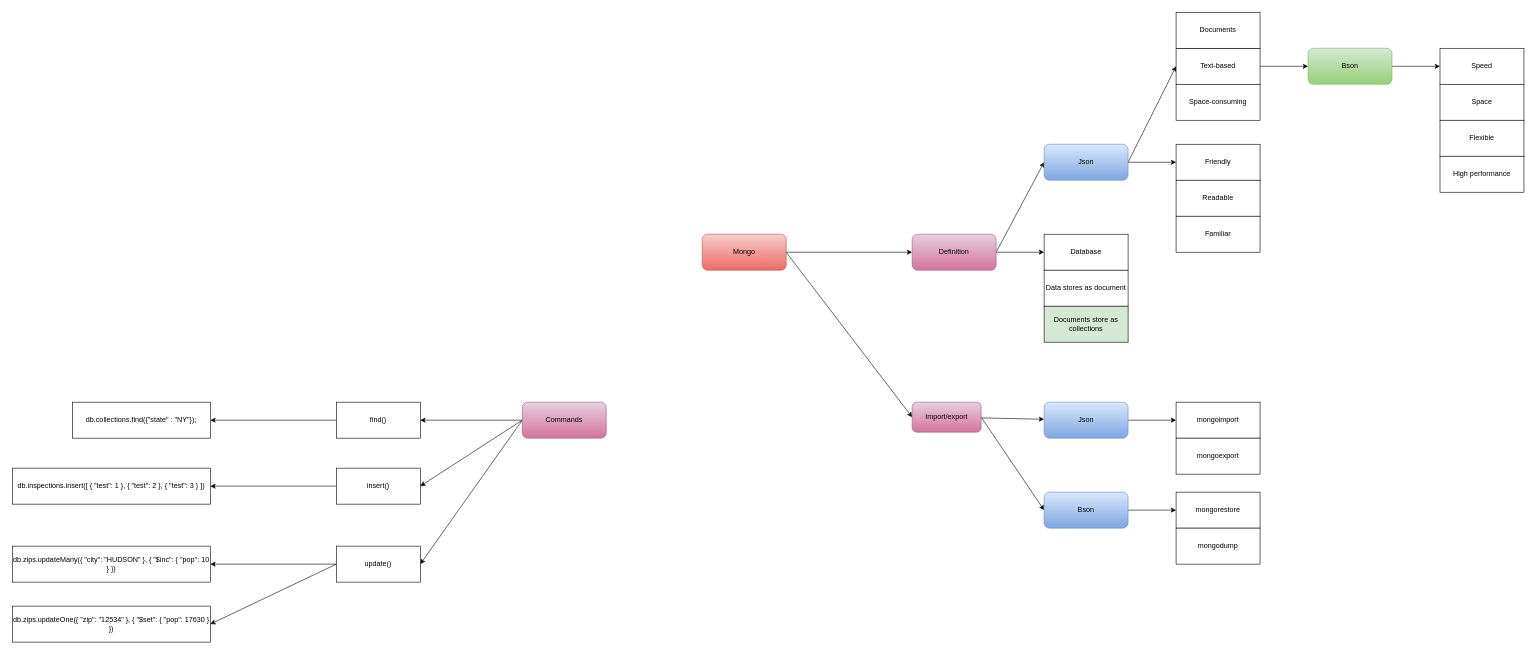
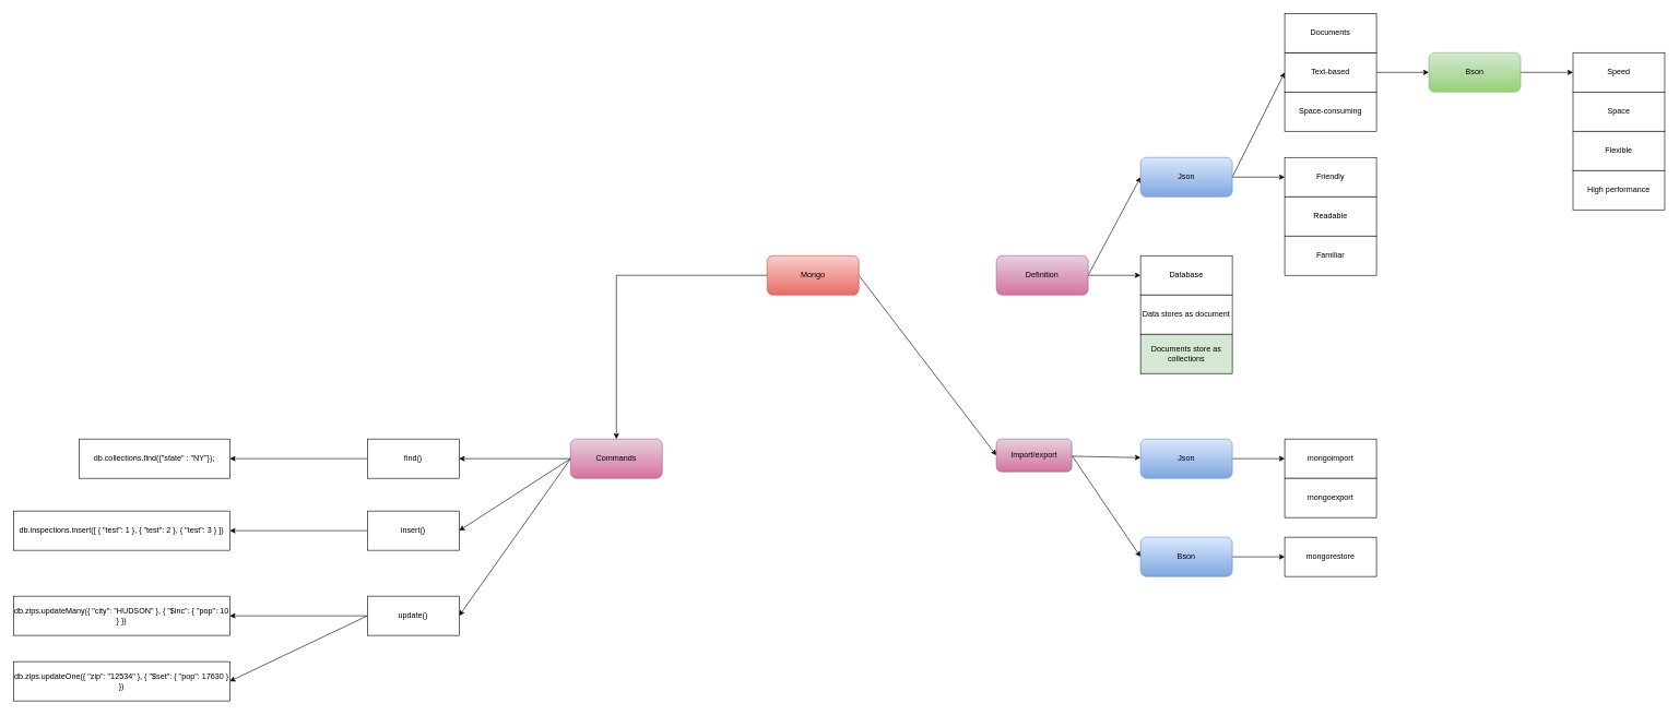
  <mxCell id="0" />
  <mxCell id="1" parent="0" />
- <mxCell id="2" value="" style="edgeStyle=orthogonalEdgeStyle;rounded=0;orthogonalLoop=1;jettySize=auto;html=1;" edge="1" parent="1" source="4" target="7"><mxGeometry relative="1" as="geometry" /></mxCell>
+ <mxCell id="2" value="" style="edgeStyle=orthogonalEdgeStyle;rounded=0;orthogonalLoop=1;jettySize=auto;html=1;" edge="1" parent="1" source="4" target="41"><mxGeometry relative="1" as="geometry" /></mxCell>
  <mxCell id="3" style="edgeStyle=none;rounded=0;orthogonalLoop=1;jettySize=auto;html=1;exitX=1;exitY=0.5;exitDx=0;exitDy=0;entryX=0;entryY=0.5;entryDx=0;entryDy=0;" edge="1" parent="1" source="4" target="29"><mxGeometry relative="1" as="geometry" /></mxCell>
  <mxCell id="4" value="Mongo" style="rounded=1;whiteSpace=wrap;html=1;gradientColor=#ea6b66;fillColor=#f8cecc;strokeColor=#b85450;" vertex="1" parent="1"><mxGeometry x="1170" y="390" width="140" height="60" as="geometry" /></mxCell>
  <mxCell id="5" value="" style="edgeStyle=orthogonalEdgeStyle;rounded=0;orthogonalLoop=1;jettySize=auto;html=1;" edge="1" parent="1" source="7" target="8"><mxGeometry relative="1" as="geometry" /></mxCell>
  <mxCell id="6" style="edgeStyle=none;rounded=0;orthogonalLoop=1;jettySize=auto;html=1;exitX=1;exitY=0.5;exitDx=0;exitDy=0;entryX=0;entryY=0.5;entryDx=0;entryDy=0;" edge="1" parent="1" source="7" target="13"><mxGeometry relative="1" as="geometry" /></mxCell>
  <mxCell id="7" value="Definition" style="rounded=1;whiteSpace=wrap;html=1;gradientColor=#d5739d;fillColor=#e6d0de;strokeColor=#996185;" vertex="1" parent="1"><mxGeometry x="1520" y="390" width="140" height="60" as="geometry" /></mxCell>
  <mxCell id="8" value="Database" style="rounded=0;whiteSpace=wrap;html=1;" vertex="1" parent="1"><mxGeometry x="1740" y="390" width="140" height="60" as="geometry" /></mxCell>
  <mxCell id="9" value="Data stores as document" style="rounded=0;whiteSpace=wrap;html=1;" vertex="1" parent="1"><mxGeometry x="1740" y="450" width="140" height="60" as="geometry" /></mxCell>
  <mxCell id="10" value="Documents store as collections" style="rounded=0;whiteSpace=wrap;html=1;fillColor=#d5e8d4;" vertex="1" parent="1"><mxGeometry x="1740" y="510" width="140" height="60" as="geometry" /></mxCell>
  <mxCell id="11" value="" style="edgeStyle=orthogonalEdgeStyle;rounded=0;orthogonalLoop=1;jettySize=auto;html=1;" edge="1" parent="1" source="13" target="14"><mxGeometry relative="1" as="geometry" /></mxCell>
  <mxCell id="12" style="rounded=0;orthogonalLoop=1;jettySize=auto;html=1;exitX=1;exitY=0.5;exitDx=0;exitDy=0;entryX=0;entryY=0.5;entryDx=0;entryDy=0;" edge="1" parent="1" source="13" target="18"><mxGeometry relative="1" as="geometry" /></mxCell>
  <mxCell id="13" value="Json" style="rounded=1;whiteSpace=wrap;html=1;gradientColor=#7ea6e0;fillColor=#dae8fc;strokeColor=#6c8ebf;" vertex="1" parent="1"><mxGeometry x="1740" y="240" width="140" height="60" as="geometry" /></mxCell>
  <mxCell id="14" value="Friendly" style="rounded=0;whiteSpace=wrap;html=1;" vertex="1" parent="1"><mxGeometry x="1960" y="240" width="140" height="60" as="geometry" /></mxCell>
  <mxCell id="15" value="Readable" style="rounded=0;whiteSpace=wrap;html=1;" vertex="1" parent="1"><mxGeometry x="1960" y="300" width="140" height="60" as="geometry" /></mxCell>
  <mxCell id="16" value="Familiar" style="rounded=0;whiteSpace=wrap;html=1;" vertex="1" parent="1"><mxGeometry x="1960" y="360" width="140" height="60" as="geometry" /></mxCell>
  <mxCell id="17" value="" style="edgeStyle=none;rounded=0;orthogonalLoop=1;jettySize=auto;html=1;" edge="1" parent="1" source="18" target="22"><mxGeometry relative="1" as="geometry" /></mxCell>
  <mxCell id="18" value="Text-based" style="rounded=0;whiteSpace=wrap;html=1;" vertex="1" parent="1"><mxGeometry x="1960" y="80" width="140" height="60" as="geometry" /></mxCell>
  <mxCell id="19" value="Space-consuming" style="rounded=0;whiteSpace=wrap;html=1;" vertex="1" parent="1"><mxGeometry x="1960" y="140" width="140" height="60" as="geometry" /></mxCell>
  <mxCell id="20" value="Documents" style="rounded=0;whiteSpace=wrap;html=1;" vertex="1" parent="1"><mxGeometry x="1960" y="20" width="140" height="60" as="geometry" /></mxCell>
  <mxCell id="21" value="" style="edgeStyle=none;rounded=0;orthogonalLoop=1;jettySize=auto;html=1;" edge="1" parent="1" source="22" target="23"><mxGeometry relative="1" as="geometry" /></mxCell>
  <mxCell id="22" value="Bson" style="rounded=1;whiteSpace=wrap;html=1;gradientColor=#97d077;fillColor=#d5e8d4;strokeColor=#82b366;" vertex="1" parent="1"><mxGeometry x="2180" y="80" width="140" height="60" as="geometry" /></mxCell>
  <mxCell id="23" value="Speed" style="rounded=0;whiteSpace=wrap;html=1;" vertex="1" parent="1"><mxGeometry x="2400" y="80" width="140" height="60" as="geometry" /></mxCell>
  <mxCell id="24" value="Space" style="rounded=0;whiteSpace=wrap;html=1;" vertex="1" parent="1"><mxGeometry x="2400" y="140" width="140" height="60" as="geometry" /></mxCell>
  <mxCell id="25" value="Flexible" style="rounded=0;whiteSpace=wrap;html=1;" vertex="1" parent="1"><mxGeometry x="2400" y="200" width="140" height="60" as="geometry" /></mxCell>
  <mxCell id="26" value="High performance" style="rounded=0;whiteSpace=wrap;html=1;" vertex="1" parent="1"><mxGeometry x="2400" y="260" width="140" height="60" as="geometry" /></mxCell>
  <mxCell id="27" value="" style="edgeStyle=none;rounded=0;orthogonalLoop=1;jettySize=auto;html=1;" edge="1" parent="1" source="29" target="31"><mxGeometry relative="1" as="geometry" /></mxCell>
  <mxCell id="28" style="edgeStyle=none;rounded=0;orthogonalLoop=1;jettySize=auto;html=1;exitX=1;exitY=0.5;exitDx=0;exitDy=0;entryX=0;entryY=0.5;entryDx=0;entryDy=0;" edge="1" parent="1" source="29" target="33"><mxGeometry relative="1" as="geometry" /></mxCell>
  <mxCell id="29" value="Import/export" style="rounded=1;whiteSpace=wrap;html=1;gradientColor=#d5739d;fillColor=#e6d0de;strokeColor=#996185;" vertex="1" parent="1"><mxGeometry x="1520" y="670" width="115" height="50" as="geometry" /></mxCell>
  <mxCell id="30" value="" style="edgeStyle=none;rounded=0;orthogonalLoop=1;jettySize=auto;html=1;" edge="1" parent="1" source="31" target="34"><mxGeometry relative="1" as="geometry" /></mxCell>
  <mxCell id="31" value="Json" style="rounded=1;whiteSpace=wrap;html=1;gradientColor=#7ea6e0;fillColor=#dae8fc;strokeColor=#6c8ebf;" vertex="1" parent="1"><mxGeometry x="1740" y="670" width="140" height="60" as="geometry" /></mxCell>
  <mxCell id="32" value="" style="edgeStyle=none;rounded=0;orthogonalLoop=1;jettySize=auto;html=1;" edge="1" parent="1" source="33" target="36"><mxGeometry relative="1" as="geometry" /></mxCell>
  <mxCell id="33" value="Bson" style="rounded=1;whiteSpace=wrap;html=1;gradientColor=#7ea6e0;fillColor=#dae8fc;strokeColor=#6c8ebf;" vertex="1" parent="1"><mxGeometry x="1740" y="820" width="140" height="60" as="geometry" /></mxCell>
  <mxCell id="34" value="mongoimport" style="rounded=0;whiteSpace=wrap;html=1;" vertex="1" parent="1"><mxGeometry x="1960" y="670" width="140" height="60" as="geometry" /></mxCell>
  <mxCell id="35" value="mongoexport" style="rounded=0;whiteSpace=wrap;html=1;" vertex="1" parent="1"><mxGeometry x="1960" y="730" width="140" height="60" as="geometry" /></mxCell>
  <mxCell id="36" value="mongorestore" style="rounded=0;whiteSpace=wrap;html=1;" vertex="1" parent="1"><mxGeometry x="1960" y="820" width="140" height="60" as="geometry" /></mxCell>
- <mxCell id="37" value="mongodump" style="rounded=0;whiteSpace=wrap;html=1;" vertex="1" parent="1"><mxGeometry x="1960" y="880" width="140" height="60" as="geometry" /></mxCell>
  <mxCell id="38" value="" style="edgeStyle=none;rounded=0;orthogonalLoop=1;jettySize=auto;html=1;" edge="1" parent="1" source="41" target="43"><mxGeometry relative="1" as="geometry" /></mxCell>
  <mxCell id="39" style="edgeStyle=none;rounded=0;orthogonalLoop=1;jettySize=auto;html=1;exitX=0;exitY=0.5;exitDx=0;exitDy=0;entryX=1;entryY=0.5;entryDx=0;entryDy=0;fontFamily=Verdana;" edge="1" parent="1" source="41" target="46"><mxGeometry relative="1" as="geometry" /></mxCell>
  <mxCell id="40" style="edgeStyle=none;rounded=0;orthogonalLoop=1;jettySize=auto;html=1;exitX=0;exitY=0.5;exitDx=0;exitDy=0;entryX=1;entryY=0.5;entryDx=0;entryDy=0;fontFamily=Verdana;" edge="1" parent="1" source="41" target="50"><mxGeometry relative="1" as="geometry" /></mxCell>
  <mxCell id="41" value="Commands" style="rounded=1;whiteSpace=wrap;html=1;gradientColor=#d5739d;fillColor=#e6d0de;strokeColor=#996185;" vertex="1" parent="1"><mxGeometry x="870" y="670" width="140" height="60" as="geometry" /></mxCell>
  <mxCell id="42" value="" style="edgeStyle=none;rounded=0;orthogonalLoop=1;jettySize=auto;html=1;" edge="1" parent="1" source="43" target="44"><mxGeometry relative="1" as="geometry" /></mxCell>
  <mxCell id="43" value="find()" style="rounded=0;whiteSpace=wrap;html=1;" vertex="1" parent="1"><mxGeometry x="560" y="670" width="140" height="60" as="geometry" /></mxCell>
  <mxCell id="44" value="db.collections.find({&quot;state&quot; : &quot;NY&quot;});" style="rounded=0;whiteSpace=wrap;html=1;" vertex="1" parent="1"><mxGeometry x="120" y="670" width="230" height="60" as="geometry" /></mxCell>
  <mxCell id="45" value="" style="edgeStyle=none;rounded=0;orthogonalLoop=1;jettySize=auto;html=1;entryX=1;entryY=0.5;entryDx=0;entryDy=0;" edge="1" parent="1" source="46" target="47"><mxGeometry relative="1" as="geometry"><mxPoint x="478.357" y="920" as="targetPoint" /></mxGeometry></mxCell>
  <mxCell id="46" value="insert()" style="rounded=0;whiteSpace=wrap;html=1;" vertex="1" parent="1"><mxGeometry x="560" y="780" width="140" height="60" as="geometry" /></mxCell>
  <mxCell id="47" value="db.inspections.insert([ { &quot;test&quot;: 1 }, { &quot;test&quot;: 2 }, { &quot;test&quot;: 3 } ])" style="rounded=0;whiteSpace=wrap;html=1;" vertex="1" parent="1"><mxGeometry x="20" y="780" width="330" height="60" as="geometry" /></mxCell>
  <mxCell id="48" value="" style="edgeStyle=none;rounded=0;orthogonalLoop=1;jettySize=auto;html=1;fontFamily=Verdana;" edge="1" parent="1" source="50" target="51"><mxGeometry relative="1" as="geometry" /></mxCell>
  <mxCell id="49" style="edgeStyle=none;rounded=0;orthogonalLoop=1;jettySize=auto;html=1;exitX=0;exitY=0.5;exitDx=0;exitDy=0;entryX=1;entryY=0.5;entryDx=0;entryDy=0;fontFamily=Verdana;" edge="1" parent="1" source="50" target="52"><mxGeometry relative="1" as="geometry" /></mxCell>
  <mxCell id="50" value="update()" style="rounded=0;whiteSpace=wrap;html=1;" vertex="1" parent="1"><mxGeometry x="560" y="910" width="140" height="60" as="geometry" /></mxCell>
  <mxCell id="51" value="db.zips.updateMany({ &quot;city&quot;: &quot;HUDSON&quot; }, { &quot;$inc&quot;: { &quot;pop&quot;: 10 } })" style="rounded=0;whiteSpace=wrap;html=1;" vertex="1" parent="1"><mxGeometry x="20" y="910" width="330" height="60" as="geometry" /></mxCell>
  <mxCell id="52" value="db.zips.updateOne({ &quot;zip&quot;: &quot;12534&quot; }, { &quot;$set&quot;: { &quot;pop&quot;: 17630 } })" style="rounded=0;whiteSpace=wrap;html=1;" vertex="1" parent="1"><mxGeometry x="20" y="1010" width="330" height="60" as="geometry" /></mxCell>
